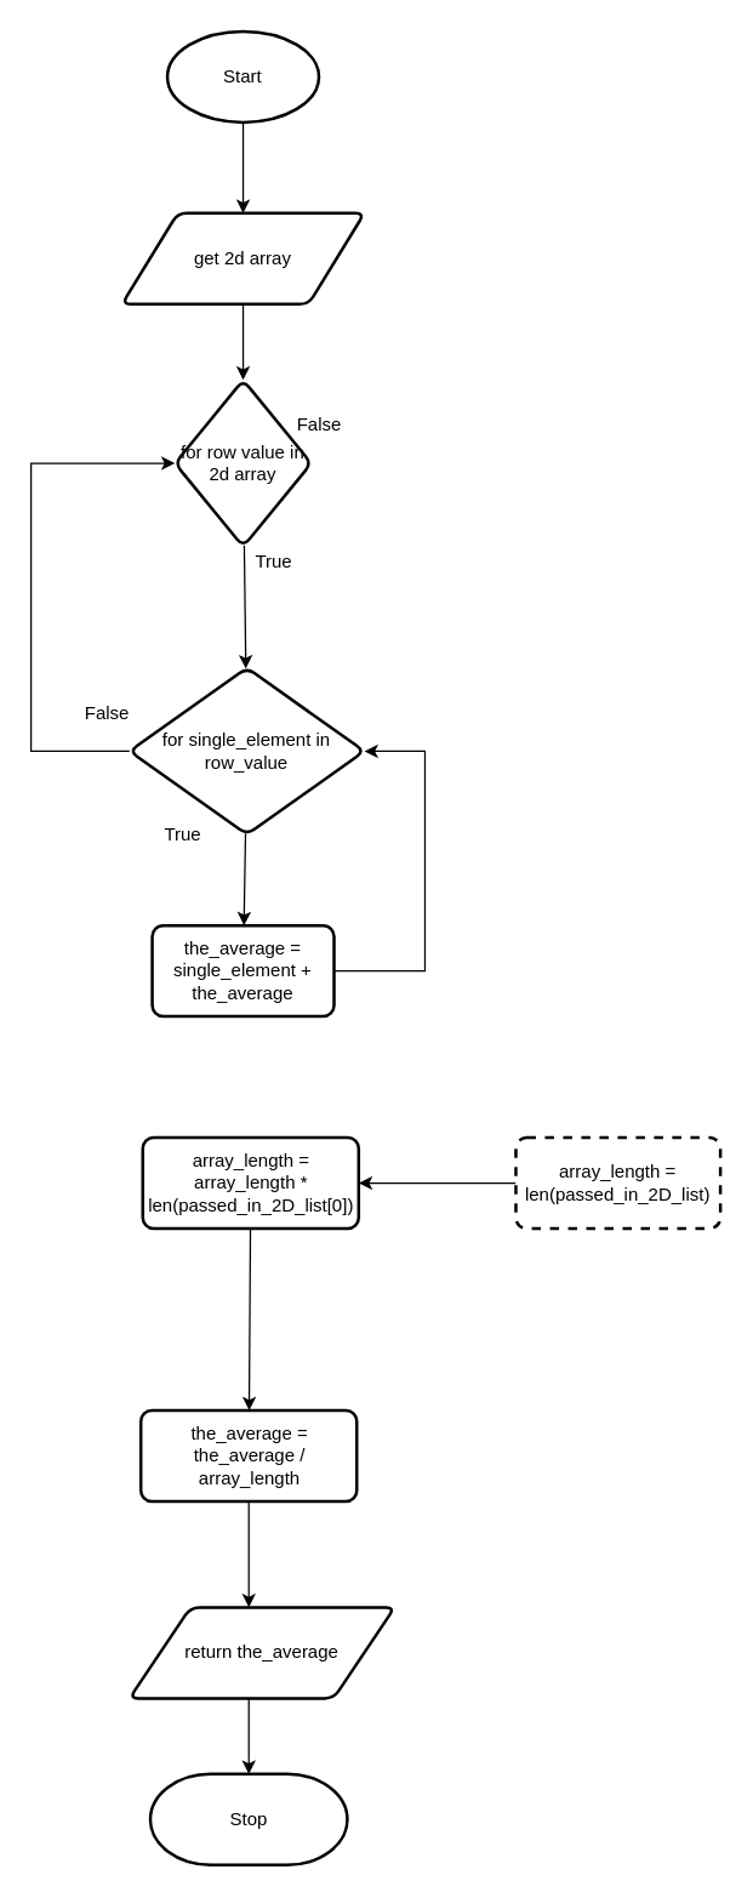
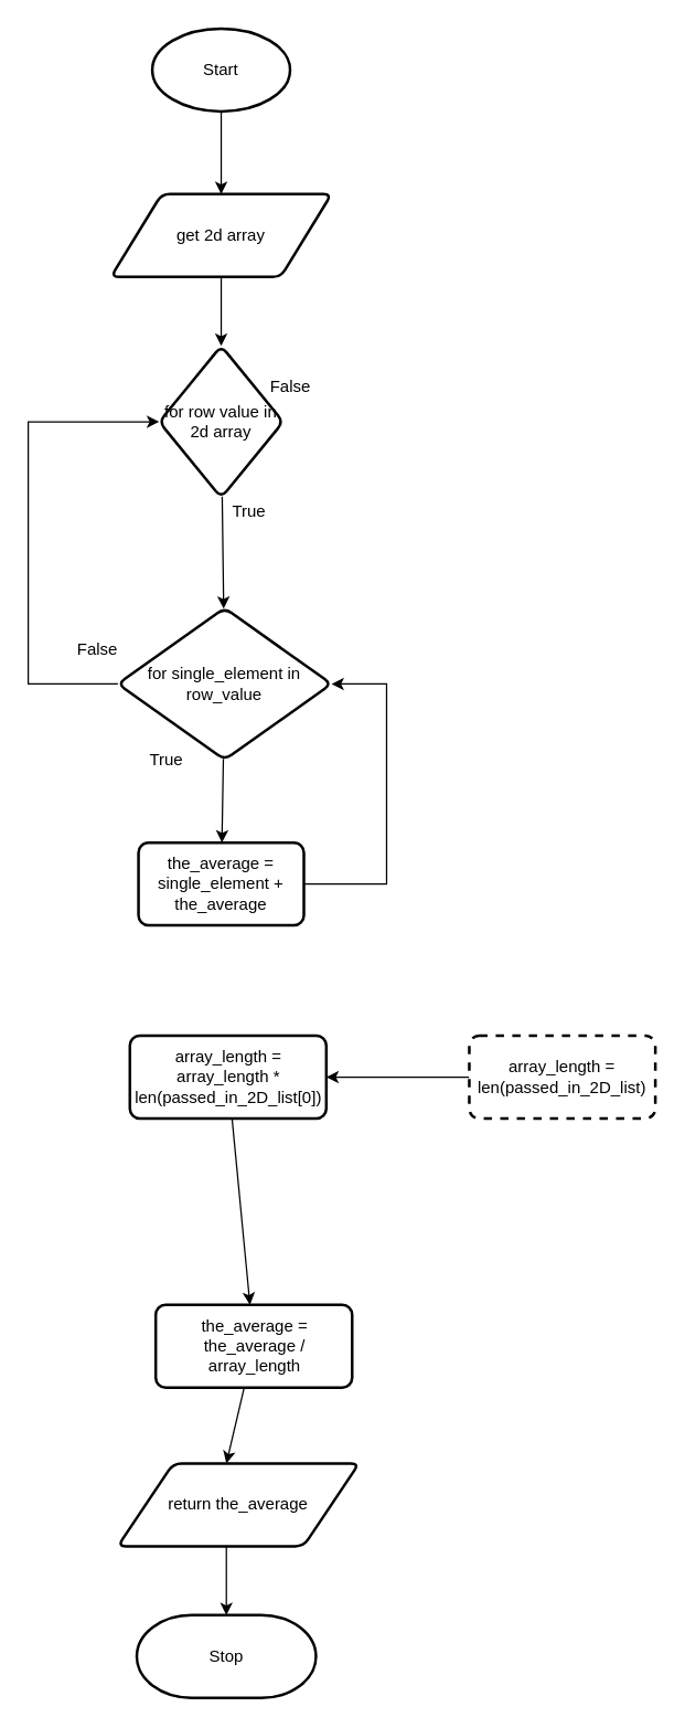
  <mxCell id="0" />
  <mxCell id="1" parent="0" />
  <mxCell id="2" style="edgeStyle=none;html=1;exitX=0.5;exitY=1;exitDx=0;exitDy=0;exitPerimeter=0;entryX=0.5;entryY=0;entryDx=0;entryDy=0;" parent="1" source="3" target="5" edge="1"><mxGeometry relative="1" as="geometry" /></mxCell>
  <mxCell id="3" value="Start" style="strokeWidth=2;html=1;shape=mxgraph.flowchart.start_1;whiteSpace=wrap;" parent="1" vertex="1"><mxGeometry x="110" y="20" width="100" height="60" as="geometry" /></mxCell>
  <mxCell id="4" value="" style="edgeStyle=none;html=1;" parent="1" source="5" target="8" edge="1"><mxGeometry relative="1" as="geometry" /></mxCell>
  <mxCell id="5" value="get 2d array" style="shape=parallelogram;html=1;strokeWidth=2;perimeter=parallelogramPerimeter;whiteSpace=wrap;rounded=1;arcSize=12;size=0.23;" parent="1" vertex="1"><mxGeometry x="80" y="140" width="160" height="60" as="geometry" /></mxCell>
  <mxCell id="6" value="Stop" style="strokeWidth=2;html=1;shape=mxgraph.flowchart.terminator;whiteSpace=wrap;" parent="1" vertex="1"><mxGeometry x="98.75" y="1170" width="130" height="60" as="geometry" /></mxCell>
  <mxCell id="7" value="" style="edgeStyle=none;html=1;" parent="1" source="8" target="11" edge="1"><mxGeometry relative="1" as="geometry" /></mxCell>
  <mxCell id="8" value="for row value in 2d array" style="rhombus;whiteSpace=wrap;html=1;strokeWidth=2;rounded=1;arcSize=12;" parent="1" vertex="1"><mxGeometry x="115" y="250" width="90" height="110" as="geometry" /></mxCell>
  <mxCell id="9" value="" style="edgeStyle=none;html=1;" parent="1" source="11" target="13" edge="1"><mxGeometry relative="1" as="geometry" /></mxCell>
  <mxCell id="10" style="edgeStyle=none;rounded=0;html=1;exitX=0;exitY=0.5;exitDx=0;exitDy=0;entryX=0;entryY=0.5;entryDx=0;entryDy=0;" parent="1" source="11" target="8" edge="1"><mxGeometry relative="1" as="geometry"><Array as="points"><mxPoint x="20" y="495" /><mxPoint x="20" y="305" /></Array></mxGeometry></mxCell>
  <mxCell id="11" value="for single_element in row_value" style="rhombus;whiteSpace=wrap;html=1;strokeWidth=2;rounded=1;arcSize=12;" parent="1" vertex="1"><mxGeometry x="85" y="440" width="155" height="110" as="geometry" /></mxCell>
  <mxCell id="12" style="edgeStyle=none;html=1;exitX=1;exitY=0.5;exitDx=0;exitDy=0;rounded=0;" parent="1" source="13" target="11" edge="1"><mxGeometry relative="1" as="geometry"><Array as="points"><mxPoint x="280" y="640" /><mxPoint x="280" y="495" /></Array></mxGeometry></mxCell>
  <mxCell id="13" value="the_average = single_element + the_average" style="whiteSpace=wrap;html=1;strokeWidth=2;rounded=1;arcSize=12;" parent="1" vertex="1"><mxGeometry x="100" y="610" width="120" height="60" as="geometry" /></mxCell>
  <mxCell id="14" value="True" style="text;html=1;align=center;verticalAlign=middle;resizable=0;points=[];autosize=1;strokeColor=none;fillColor=none;" parent="1" vertex="1"><mxGeometry x="160" y="360" width="40" height="20" as="geometry" /></mxCell>
  <mxCell id="15" value="True" style="text;html=1;align=center;verticalAlign=middle;resizable=0;points=[];autosize=1;strokeColor=none;fillColor=none;" parent="1" vertex="1"><mxGeometry x="100" y="540" width="40" height="20" as="geometry" /></mxCell>
  <mxCell id="16" value="False" style="text;html=1;align=center;verticalAlign=middle;resizable=0;points=[];autosize=1;strokeColor=none;fillColor=none;" parent="1" vertex="1"><mxGeometry x="45" y="460" width="50" height="20" as="geometry" /></mxCell>
  <mxCell id="17" value="" style="edgeStyle=none;rounded=0;html=1;" parent="1" source="18" target="20" edge="1"><mxGeometry relative="1" as="geometry" /></mxCell>
  <mxCell id="18" value="array_length = len(passed_in_2D_list)" style="whiteSpace=wrap;html=1;strokeWidth=2;rounded=1;arcSize=12;dashed=1;" parent="1" vertex="1"><mxGeometry x="340" y="750" width="135" height="60" as="geometry" /></mxCell>
  <mxCell id="19" value="" style="edgeStyle=none;rounded=0;html=1;" parent="1" source="20" target="22" edge="1"><mxGeometry relative="1" as="geometry" /></mxCell>
  <mxCell id="20" value="array_length = array_length * len(passed_in_2D_list[0])" style="whiteSpace=wrap;html=1;strokeWidth=2;rounded=1;arcSize=12;" parent="1" vertex="1"><mxGeometry x="93.75" y="750" width="142.5" height="60" as="geometry" /></mxCell>
  <mxCell id="21" value="" style="edgeStyle=none;rounded=0;html=1;" parent="1" source="22" edge="1"><mxGeometry relative="1" as="geometry"><mxPoint x="163.75" y="1060" as="targetPoint" /></mxGeometry></mxCell>
- <mxCell id="22" value="the_average = the_average / array_length" style="whiteSpace=wrap;html=1;strokeWidth=2;rounded=1;arcSize=12;" parent="1" vertex="1"><mxGeometry x="92.5" y="930" width="142.5" height="60" as="geometry" /></mxCell>
+ <mxCell id="22" value="the_average = the_average / array_length" style="whiteSpace=wrap;html=1;strokeWidth=2;rounded=1;arcSize=12;" parent="1" vertex="1"><mxGeometry x="112.5" y="945" width="142.5" height="60" as="geometry" /></mxCell>
  <mxCell id="23" value="" style="edgeStyle=none;rounded=0;html=1;" parent="1" target="6" edge="1"><mxGeometry relative="1" as="geometry"><mxPoint x="163.75" y="1120" as="sourcePoint" /></mxGeometry></mxCell>
  <mxCell id="24" value="False" style="text;html=1;align=center;verticalAlign=middle;resizable=0;points=[];autosize=1;strokeColor=none;fillColor=none;" parent="1" vertex="1"><mxGeometry x="185" y="270" width="50" height="20" as="geometry" /></mxCell>
  <mxCell id="25" value="return the_average" style="shape=parallelogram;html=1;strokeWidth=2;perimeter=parallelogramPerimeter;whiteSpace=wrap;rounded=1;arcSize=12;size=0.23;" vertex="1" parent="1"><mxGeometry x="85" y="1060" width="175" height="60" as="geometry" /></mxCell>
